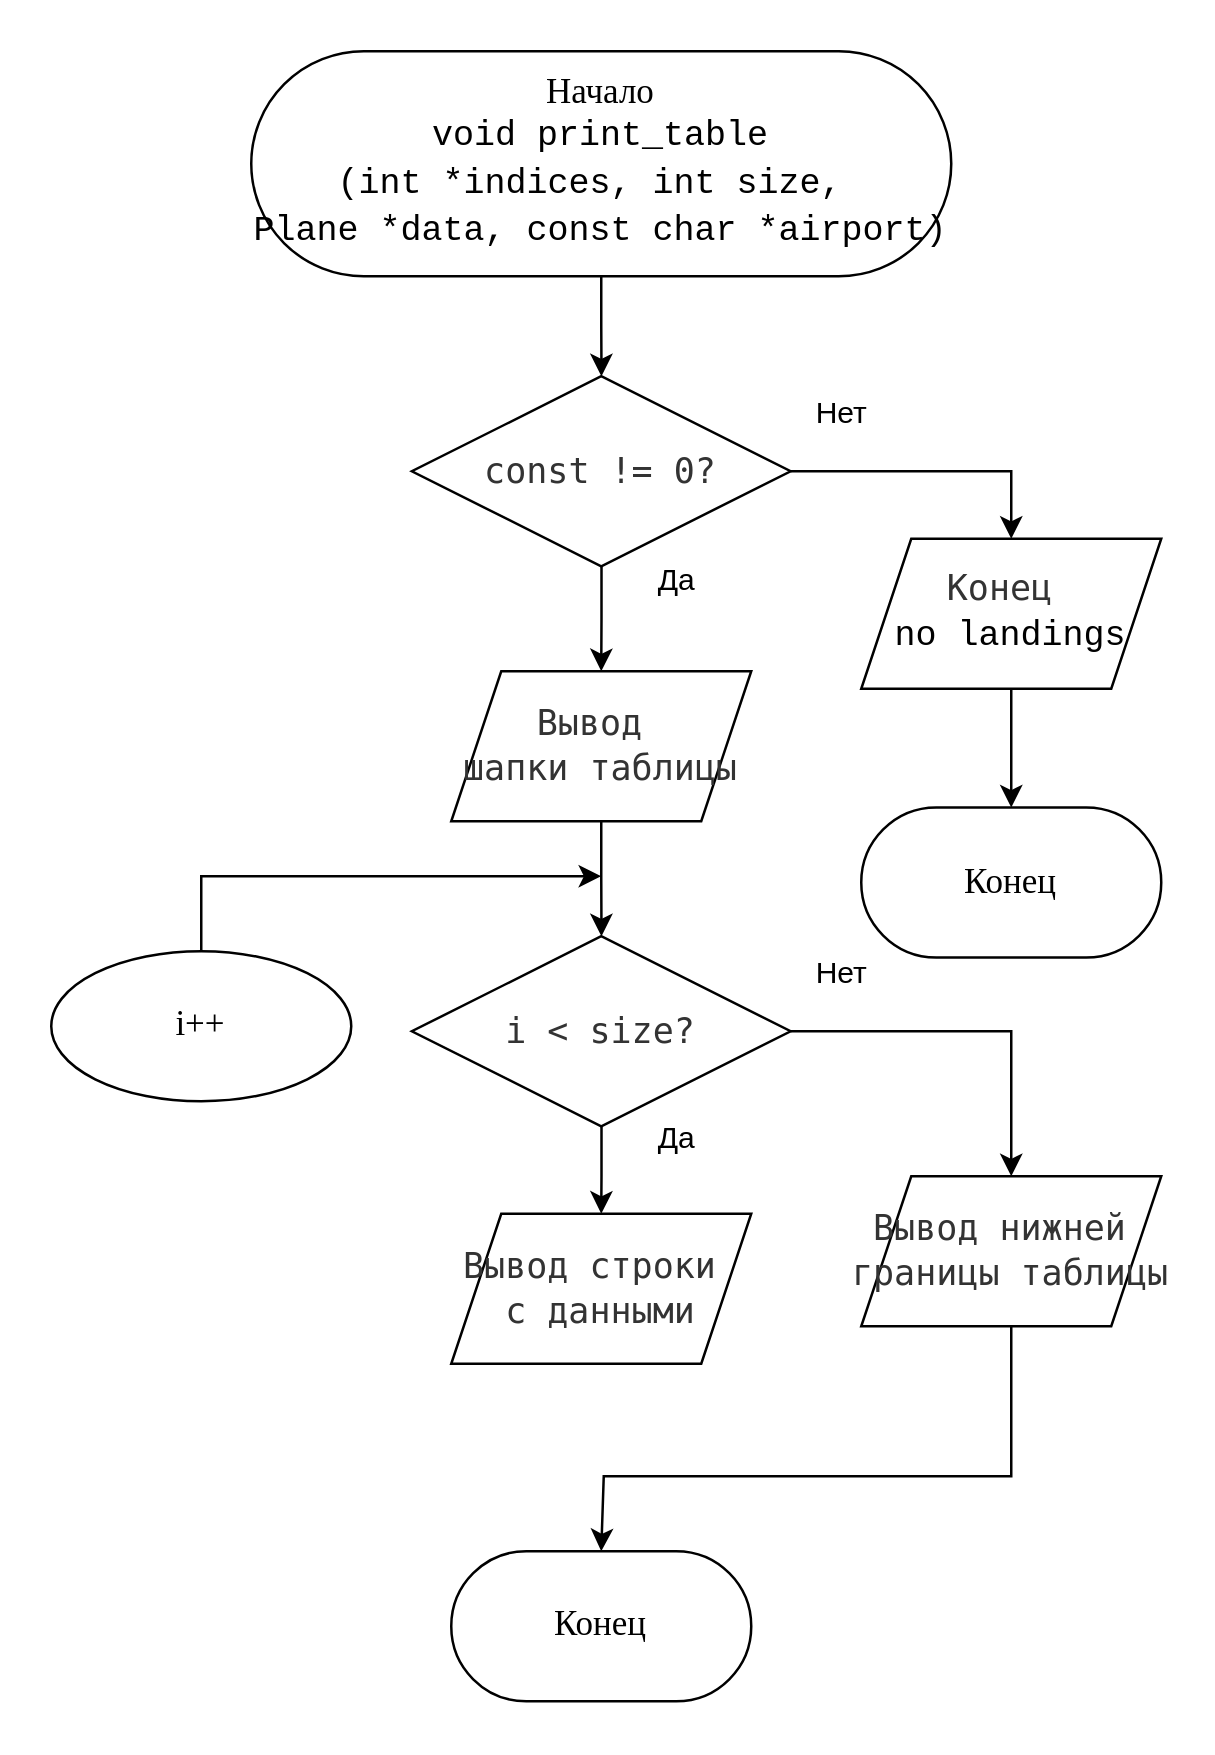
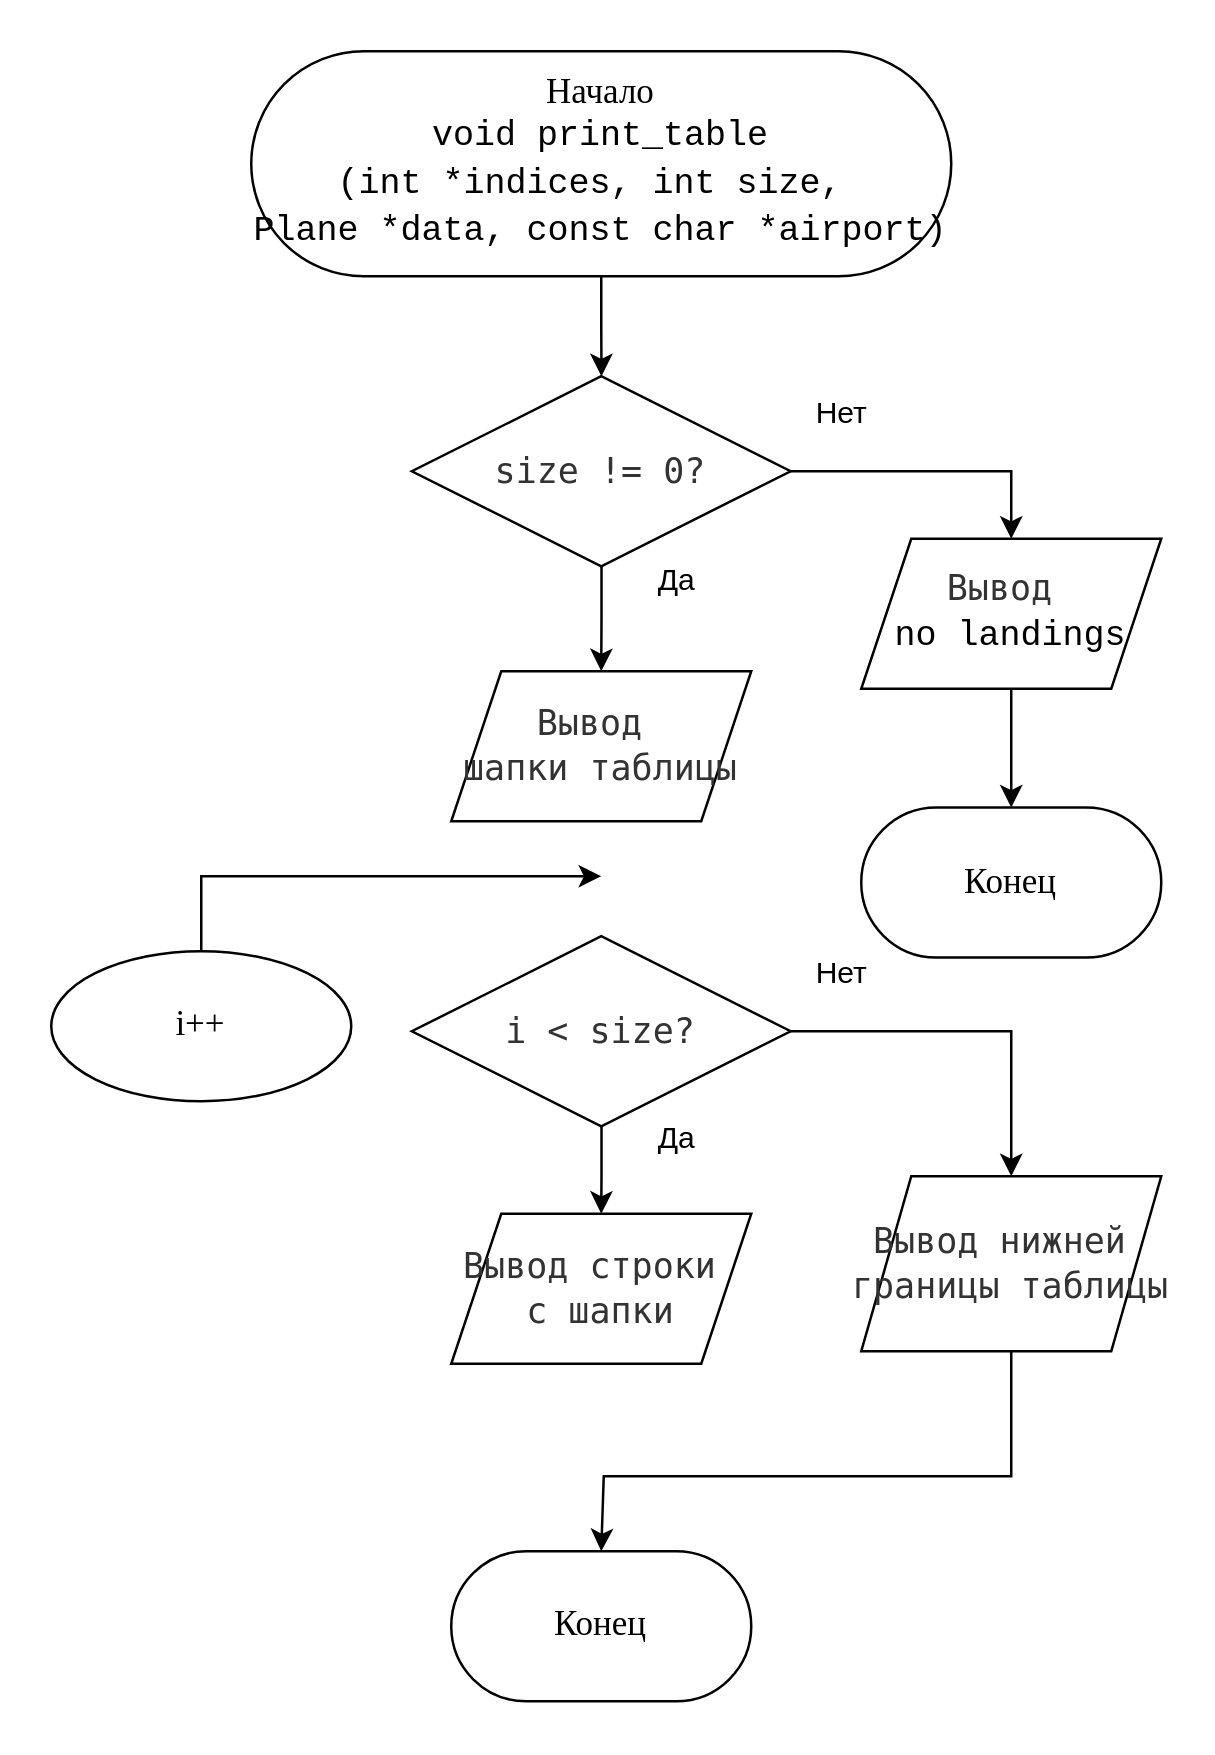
  <mxCell id="0" />
  <mxCell id="1" parent="0" />
  <mxCell id="2" style="edgeStyle=orthogonalEdgeStyle;rounded=0;orthogonalLoop=1;jettySize=auto;html=1;" edge="1" parent="1" source="3" target="5"><mxGeometry relative="1" as="geometry" /></mxCell>
  <mxCell id="3" value="&lt;font style=&quot;background-color: light-dark(#ffffff, var(--ge-dark-color, #121212));&quot;&gt;Начало&lt;/font&gt;&lt;div&gt;&lt;div style=&quot;font-family: Consolas, &amp;quot;Courier New&amp;quot;, monospace; line-height: 19px; white-space: pre;&quot;&gt;&lt;span&gt;&lt;font style=&quot;color: rgb(0, 0, 0);&quot;&gt;void print_table&lt;/font&gt;&lt;/span&gt;&lt;/div&gt;&lt;div style=&quot;font-family: Consolas, &amp;quot;Courier New&amp;quot;, monospace; line-height: 19px; white-space: pre;&quot;&gt;&lt;span&gt;&lt;font style=&quot;color: rgb(0, 0, 0);&quot;&gt;(int *indices, int size, &lt;/font&gt;&lt;/span&gt;&lt;/div&gt;&lt;div style=&quot;font-family: Consolas, &amp;quot;Courier New&amp;quot;, monospace; line-height: 19px; white-space: pre;&quot;&gt;&lt;span&gt;&lt;font style=&quot;color: rgb(0, 0, 0);&quot;&gt;Plane *data, const char *airport)&lt;/font&gt;&lt;/span&gt;&lt;/div&gt;&lt;/div&gt;" style="rounded=1;whiteSpace=wrap;html=1;arcSize=50;fontFamily=Consolas;fontSize=14;" parent="1" vertex="1"><mxGeometry x="100" y="20" width="280" height="90" as="geometry" /></mxCell>
  <mxCell id="4" value="" style="edgeStyle=orthogonalEdgeStyle;rounded=0;orthogonalLoop=1;jettySize=auto;html=1;" edge="1" parent="1" source="5" target="7"><mxGeometry relative="1" as="geometry" /></mxCell>
- <mxCell id="5" value="&lt;div style=&quot;line-height: 19px; white-space: pre;&quot;&gt;&lt;div style=&quot;line-height: 19px;&quot;&gt;&lt;div style=&quot;line-height: 19px;&quot;&gt;&lt;span style=&quot;color: rgb(51, 51, 51); white-space-collapse: collapse;&quot;&gt;&lt;font face=&quot;Consolas, Monaco, Andale Mono, Ubuntu Mono, monospace&quot; style=&quot;&quot;&gt;const != 0?&lt;/font&gt;&lt;/span&gt;&lt;/div&gt;&lt;/div&gt;&lt;/div&gt;" style="rhombus;whiteSpace=wrap;html=1;rounded=1;strokeColor=default;align=center;verticalAlign=middle;arcSize=0;fontFamily=Consolas;fontSize=14;fontColor=default;fillColor=default;" vertex="1" parent="1"><mxGeometry x="164.25" y="150" width="151.5" height="76" as="geometry" /></mxCell>
- <mxCell id="6" style="edgeStyle=orthogonalEdgeStyle;rounded=0;orthogonalLoop=1;jettySize=auto;html=1;" edge="1" parent="1" source="7" target="14"><mxGeometry relative="1" as="geometry" /></mxCell>
+ <mxCell id="5" value="&lt;div style=&quot;line-height: 19px; white-space: pre;&quot;&gt;&lt;div style=&quot;line-height: 19px;&quot;&gt;&lt;div style=&quot;line-height: 19px;&quot;&gt;&lt;span style=&quot;color: rgb(51, 51, 51); white-space-collapse: collapse;&quot;&gt;&lt;font face=&quot;Consolas, Monaco, Andale Mono, Ubuntu Mono, monospace&quot; style=&quot;&quot;&gt;size != 0?&lt;/font&gt;&lt;/span&gt;&lt;/div&gt;&lt;/div&gt;&lt;/div&gt;" style="rhombus;whiteSpace=wrap;html=1;rounded=1;strokeColor=default;align=center;verticalAlign=middle;arcSize=0;fontFamily=Consolas;fontSize=14;fontColor=default;fillColor=default;" vertex="1" parent="1"><mxGeometry x="164.25" y="150" width="151.5" height="76" as="geometry" /></mxCell>
  <mxCell id="7" value="&lt;span style=&quot;color: rgb(51, 51, 51); text-wrap-mode: nowrap;&quot;&gt;&lt;font face=&quot;Consolas, Monaco, Andale Mono, Ubuntu Mono, monospace&quot; style=&quot;&quot;&gt;Вывод&amp;nbsp;&lt;/font&gt;&lt;/span&gt;&lt;div&gt;&lt;span style=&quot;color: rgb(51, 51, 51); text-wrap-mode: nowrap;&quot;&gt;&lt;font face=&quot;Consolas, Monaco, Andale Mono, Ubuntu Mono, monospace&quot; style=&quot;&quot;&gt;шапки таблицы&lt;/font&gt;&lt;/span&gt;&lt;/div&gt;" style="shape=parallelogram;perimeter=parallelogramPerimeter;whiteSpace=wrap;html=1;fixedSize=1;fontSize=14;fontFamily=Consolas;rounded=1;arcSize=0;" vertex="1" parent="1"><mxGeometry x="180" y="268" width="120" height="60" as="geometry" /></mxCell>
  <mxCell id="8" value="" style="edgeStyle=orthogonalEdgeStyle;rounded=0;orthogonalLoop=1;jettySize=auto;html=1;entryX=0.5;entryY=0;entryDx=0;entryDy=0;" edge="1" parent="1" source="11" target="9"><mxGeometry relative="1" as="geometry"><mxPoint x="410" y="210" as="targetPoint" /><mxPoint x="316" y="188" as="sourcePoint" /></mxGeometry></mxCell>
  <mxCell id="9" value="Конец" style="whiteSpace=wrap;html=1;fontSize=14;fontFamily=Consolas;rounded=1;arcSize=50;" vertex="1" parent="1"><mxGeometry x="344" y="322.5" width="120" height="60" as="geometry" /></mxCell>
  <mxCell id="10" value="" style="edgeStyle=orthogonalEdgeStyle;rounded=0;orthogonalLoop=1;jettySize=auto;html=1;entryX=0.5;entryY=0;entryDx=0;entryDy=0;" edge="1" parent="1" source="5" target="11"><mxGeometry relative="1" as="geometry"><mxPoint x="404" y="323" as="targetPoint" /><mxPoint x="316" y="188" as="sourcePoint" /></mxGeometry></mxCell>
- <mxCell id="11" value="&lt;span style=&quot;color: rgb(51, 51, 51); text-wrap-mode: nowrap;&quot;&gt;&lt;font face=&quot;Consolas, Monaco, Andale Mono, Ubuntu Mono, monospace&quot; style=&quot;&quot;&gt;Конец&amp;nbsp;&lt;/font&gt;&lt;/span&gt;&lt;div&gt;&lt;div style=&quot;font-family: Consolas, &amp;quot;Courier New&amp;quot;, monospace; line-height: 19px; white-space: pre;&quot;&gt;&lt;span&gt;&lt;font style=&quot;color: rgb(0, 0, 0);&quot;&gt;no landings&lt;/font&gt;&lt;/span&gt;&lt;/div&gt;&lt;/div&gt;" style="shape=parallelogram;perimeter=parallelogramPerimeter;whiteSpace=wrap;html=1;fixedSize=1;fontSize=14;fontFamily=Consolas;rounded=1;arcSize=0;" vertex="1" parent="1"><mxGeometry x="344" y="215" width="120" height="60" as="geometry" /></mxCell>
+ <mxCell id="11" value="&lt;span style=&quot;color: rgb(51, 51, 51); text-wrap-mode: nowrap;&quot;&gt;&lt;font face=&quot;Consolas, Monaco, Andale Mono, Ubuntu Mono, monospace&quot; style=&quot;&quot;&gt;Вывод&amp;nbsp;&lt;/font&gt;&lt;/span&gt;&lt;div&gt;&lt;div style=&quot;font-family: Consolas, &amp;quot;Courier New&amp;quot;, monospace; line-height: 19px; white-space: pre;&quot;&gt;&lt;span&gt;&lt;font style=&quot;color: rgb(0, 0, 0);&quot;&gt;no landings&lt;/font&gt;&lt;/span&gt;&lt;/div&gt;&lt;/div&gt;" style="shape=parallelogram;perimeter=parallelogramPerimeter;whiteSpace=wrap;html=1;fixedSize=1;fontSize=14;fontFamily=Consolas;rounded=1;arcSize=0;" vertex="1" parent="1"><mxGeometry x="344" y="215" width="120" height="60" as="geometry" /></mxCell>
  <mxCell id="12" style="edgeStyle=orthogonalEdgeStyle;rounded=0;orthogonalLoop=1;jettySize=auto;html=1;" edge="1" parent="1" source="14" target="15"><mxGeometry relative="1" as="geometry" /></mxCell>
  <mxCell id="13" style="edgeStyle=orthogonalEdgeStyle;rounded=0;orthogonalLoop=1;jettySize=auto;html=1;entryX=0.5;entryY=0;entryDx=0;entryDy=0;" edge="1" parent="1" source="14" target="19"><mxGeometry relative="1" as="geometry" /></mxCell>
  <mxCell id="14" value="&lt;div style=&quot;line-height: 19px; white-space: pre;&quot;&gt;&lt;div style=&quot;line-height: 19px;&quot;&gt;&lt;div style=&quot;line-height: 19px;&quot;&gt;&lt;span style=&quot;color: rgb(51, 51, 51); white-space-collapse: collapse;&quot;&gt;&lt;font face=&quot;Consolas, Monaco, Andale Mono, Ubuntu Mono, monospace&quot; style=&quot;&quot;&gt;i &amp;lt; size?&lt;/font&gt;&lt;/span&gt;&lt;/div&gt;&lt;/div&gt;&lt;/div&gt;" style="rhombus;whiteSpace=wrap;html=1;rounded=1;strokeColor=default;align=center;verticalAlign=middle;arcSize=0;fontFamily=Consolas;fontSize=14;fontColor=default;fillColor=default;" vertex="1" parent="1"><mxGeometry x="164.25" y="374" width="151.5" height="76" as="geometry" /></mxCell>
- <mxCell id="15" value="&lt;span style=&quot;color: rgb(51, 51, 51); text-wrap-mode: nowrap;&quot;&gt;&lt;font face=&quot;Consolas, Monaco, Andale Mono, Ubuntu Mono, monospace&quot; style=&quot;&quot;&gt;Вывод строки&amp;nbsp;&lt;/font&gt;&lt;/span&gt;&lt;div&gt;&lt;span style=&quot;color: rgb(51, 51, 51); text-wrap-mode: nowrap;&quot;&gt;&lt;font face=&quot;Consolas, Monaco, Andale Mono, Ubuntu Mono, monospace&quot; style=&quot;&quot;&gt;с данными&lt;/font&gt;&lt;/span&gt;&lt;/div&gt;" style="shape=parallelogram;perimeter=parallelogramPerimeter;whiteSpace=wrap;html=1;fixedSize=1;fontSize=14;fontFamily=Consolas;rounded=1;arcSize=0;" vertex="1" parent="1"><mxGeometry x="180" y="485" width="120" height="60" as="geometry" /></mxCell>
+ <mxCell id="15" value="&lt;span style=&quot;color: rgb(51, 51, 51); text-wrap-mode: nowrap;&quot;&gt;&lt;font face=&quot;Consolas, Monaco, Andale Mono, Ubuntu Mono, monospace&quot; style=&quot;&quot;&gt;Вывод строки&amp;nbsp;&lt;/font&gt;&lt;/span&gt;&lt;div&gt;&lt;span style=&quot;color: rgb(51, 51, 51); text-wrap-mode: nowrap;&quot;&gt;&lt;font face=&quot;Consolas, Monaco, Andale Mono, Ubuntu Mono, monospace&quot; style=&quot;&quot;&gt;с шапки&lt;/font&gt;&lt;/span&gt;&lt;/div&gt;" style="shape=parallelogram;perimeter=parallelogramPerimeter;whiteSpace=wrap;html=1;fixedSize=1;fontSize=14;fontFamily=Consolas;rounded=1;arcSize=0;" vertex="1" parent="1"><mxGeometry x="180" y="485" width="120" height="60" as="geometry" /></mxCell>
  <mxCell id="16" style="edgeStyle=orthogonalEdgeStyle;rounded=0;orthogonalLoop=1;jettySize=auto;html=1;" edge="1" parent="1" source="17"><mxGeometry relative="1" as="geometry"><mxPoint x="240" y="350" as="targetPoint" /><Array as="points"><mxPoint x="80" y="350" /><mxPoint x="241" y="350" /></Array></mxGeometry></mxCell>
  <mxCell id="17" value="i++" style="ellipse;whiteSpace=wrap;html=1;fontSize=14;fontFamily=Consolas;arcSize=0;" vertex="1" parent="1"><mxGeometry x="20" y="380" width="120" height="60" as="geometry" /></mxCell>
  <mxCell id="18" style="edgeStyle=orthogonalEdgeStyle;rounded=0;orthogonalLoop=1;jettySize=auto;html=1;" edge="1" parent="1" source="19"><mxGeometry relative="1" as="geometry"><mxPoint x="240" y="620" as="targetPoint" /><Array as="points"><mxPoint x="404" y="590" /><mxPoint x="241" y="590" /></Array></mxGeometry></mxCell>
- <mxCell id="19" value="&lt;span style=&quot;color: rgb(51, 51, 51); text-wrap-mode: nowrap;&quot;&gt;&lt;font face=&quot;Consolas, Monaco, Andale Mono, Ubuntu Mono, monospace&quot; style=&quot;&quot;&gt;Вывод нижней&amp;nbsp;&lt;/font&gt;&lt;/span&gt;&lt;div&gt;&lt;span style=&quot;color: rgb(51, 51, 51); text-wrap-mode: nowrap;&quot;&gt;&lt;font face=&quot;Consolas, Monaco, Andale Mono, Ubuntu Mono, monospace&quot; style=&quot;&quot;&gt;границы таблицы&lt;/font&gt;&lt;/span&gt;&lt;/div&gt;" style="shape=parallelogram;perimeter=parallelogramPerimeter;whiteSpace=wrap;html=1;fixedSize=1;fontSize=14;fontFamily=Consolas;rounded=1;arcSize=0;" vertex="1" parent="1"><mxGeometry x="344" y="470" width="120" height="60" as="geometry" /></mxCell>
+ <mxCell id="19" value="&lt;span style=&quot;color: rgb(51, 51, 51); text-wrap-mode: nowrap;&quot;&gt;&lt;font face=&quot;Consolas, Monaco, Andale Mono, Ubuntu Mono, monospace&quot; style=&quot;&quot;&gt;Вывод нижней&amp;nbsp;&lt;/font&gt;&lt;/span&gt;&lt;div&gt;&lt;span style=&quot;color: rgb(51, 51, 51); text-wrap-mode: nowrap;&quot;&gt;&lt;font face=&quot;Consolas, Monaco, Andale Mono, Ubuntu Mono, monospace&quot; style=&quot;&quot;&gt;границы таблицы&lt;/font&gt;&lt;/span&gt;&lt;/div&gt;" style="shape=parallelogram;perimeter=parallelogramPerimeter;whiteSpace=wrap;html=1;fixedSize=1;fontSize=14;fontFamily=Consolas;rounded=1;arcSize=0;" vertex="1" parent="1"><mxGeometry x="344" y="470" width="120" height="70" as="geometry" /></mxCell>
  <mxCell id="20" value="Конец" style="whiteSpace=wrap;html=1;fontSize=14;fontFamily=Consolas;rounded=1;arcSize=50;" vertex="1" parent="1"><mxGeometry x="180" y="620" width="120" height="60" as="geometry" /></mxCell>
  <mxCell id="21" value="Нет" style="text;html=1;align=center;verticalAlign=middle;resizable=0;points=[];autosize=1;strokeColor=none;fillColor=none;" vertex="1" parent="1"><mxGeometry x="315.75" y="150" width="40" height="30" as="geometry" /></mxCell>
  <mxCell id="22" value="Да" style="text;html=1;align=center;verticalAlign=middle;resizable=0;points=[];autosize=1;strokeColor=none;fillColor=none;" vertex="1" parent="1"><mxGeometry x="250" y="216.5" width="40" height="30" as="geometry" /></mxCell>
  <mxCell id="23" value="Да" style="text;html=1;align=center;verticalAlign=middle;resizable=0;points=[];autosize=1;strokeColor=none;fillColor=none;" vertex="1" parent="1"><mxGeometry x="250" y="440" width="40" height="30" as="geometry" /></mxCell>
  <mxCell id="24" value="Нет" style="text;html=1;align=center;verticalAlign=middle;resizable=0;points=[];autosize=1;strokeColor=none;fillColor=none;" vertex="1" parent="1"><mxGeometry x="315.75" y="373.5" width="40" height="30" as="geometry" /></mxCell>
